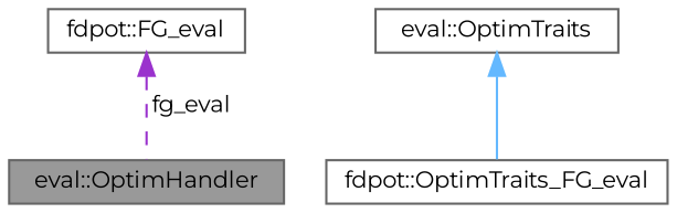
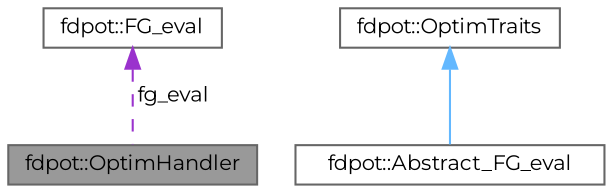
  digraph {
    fontname=Montserrat
    node [color=gray40 fillcolor=white fontname=Montserrat fontsize=10 shape=box style=filled]
    edge [dir=back fontname=Montserrat fontsize=10 labelfontname=Helvetica labelfontsize=10]
-   n1 [fillcolor=grey60 fontcolor=black height=0.2 label="eval::OptimHandler" width=0.4]
-   n2 [height=0.2 label="eval::OptimTraits" width=0.4]
-   n3 [height=0.2 label="fdpot::OptimTraits_FG_eval" width=0.4]
+   n1 [fillcolor=grey60 fontcolor=black height=0.2 label="fdpot::OptimHandler" width=0.4]
+   n2 [height=0.2 label="fdpot::OptimTraits" width=0.4]
+   n3 [height=0.2 label="fdpot::Abstract_FG_eval" width=0.4]
    n4 [height=0.2 label="fdpot::FG_eval" width=0.4]
    n2 -> n3 [color=steelblue1 style=solid]
    n4 -> n1 [color=darkorchid3 label=" fg_eval" style=dashed]
  }
